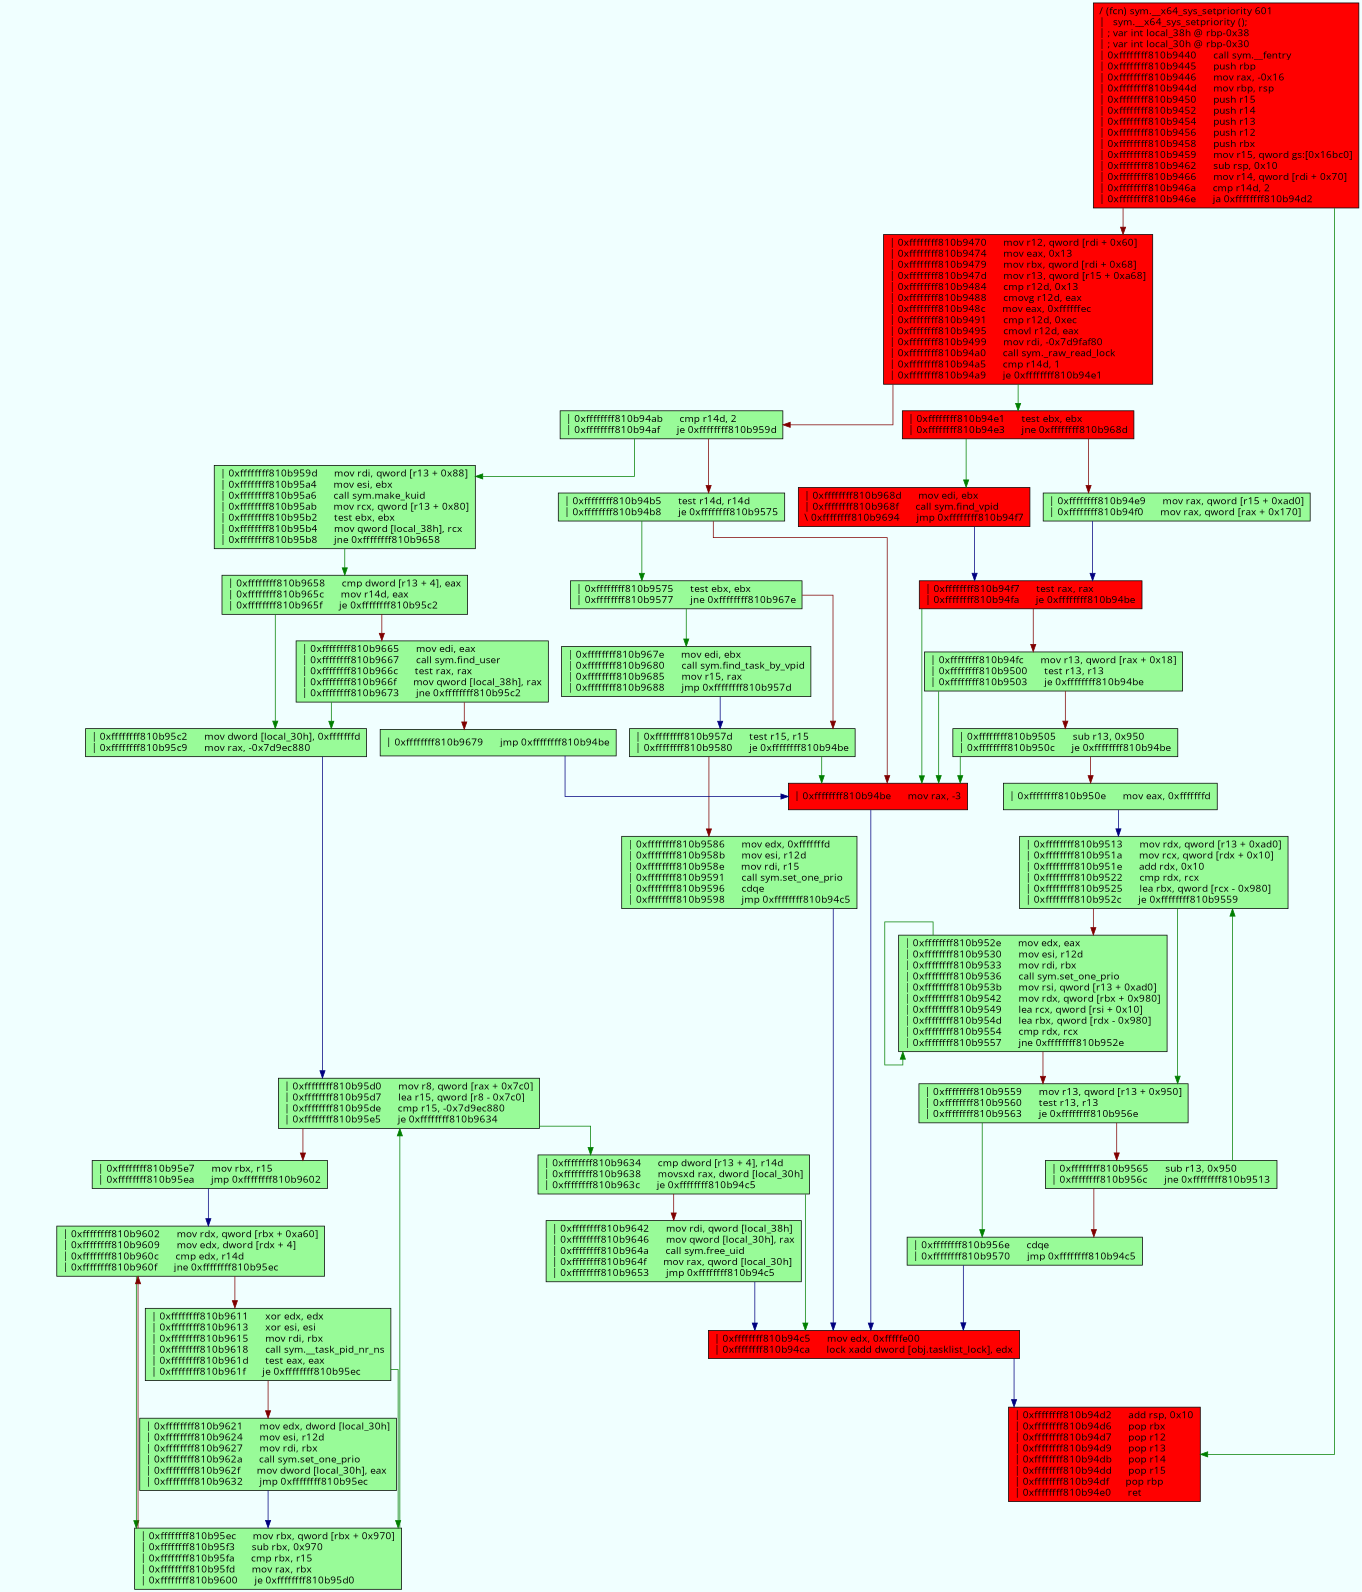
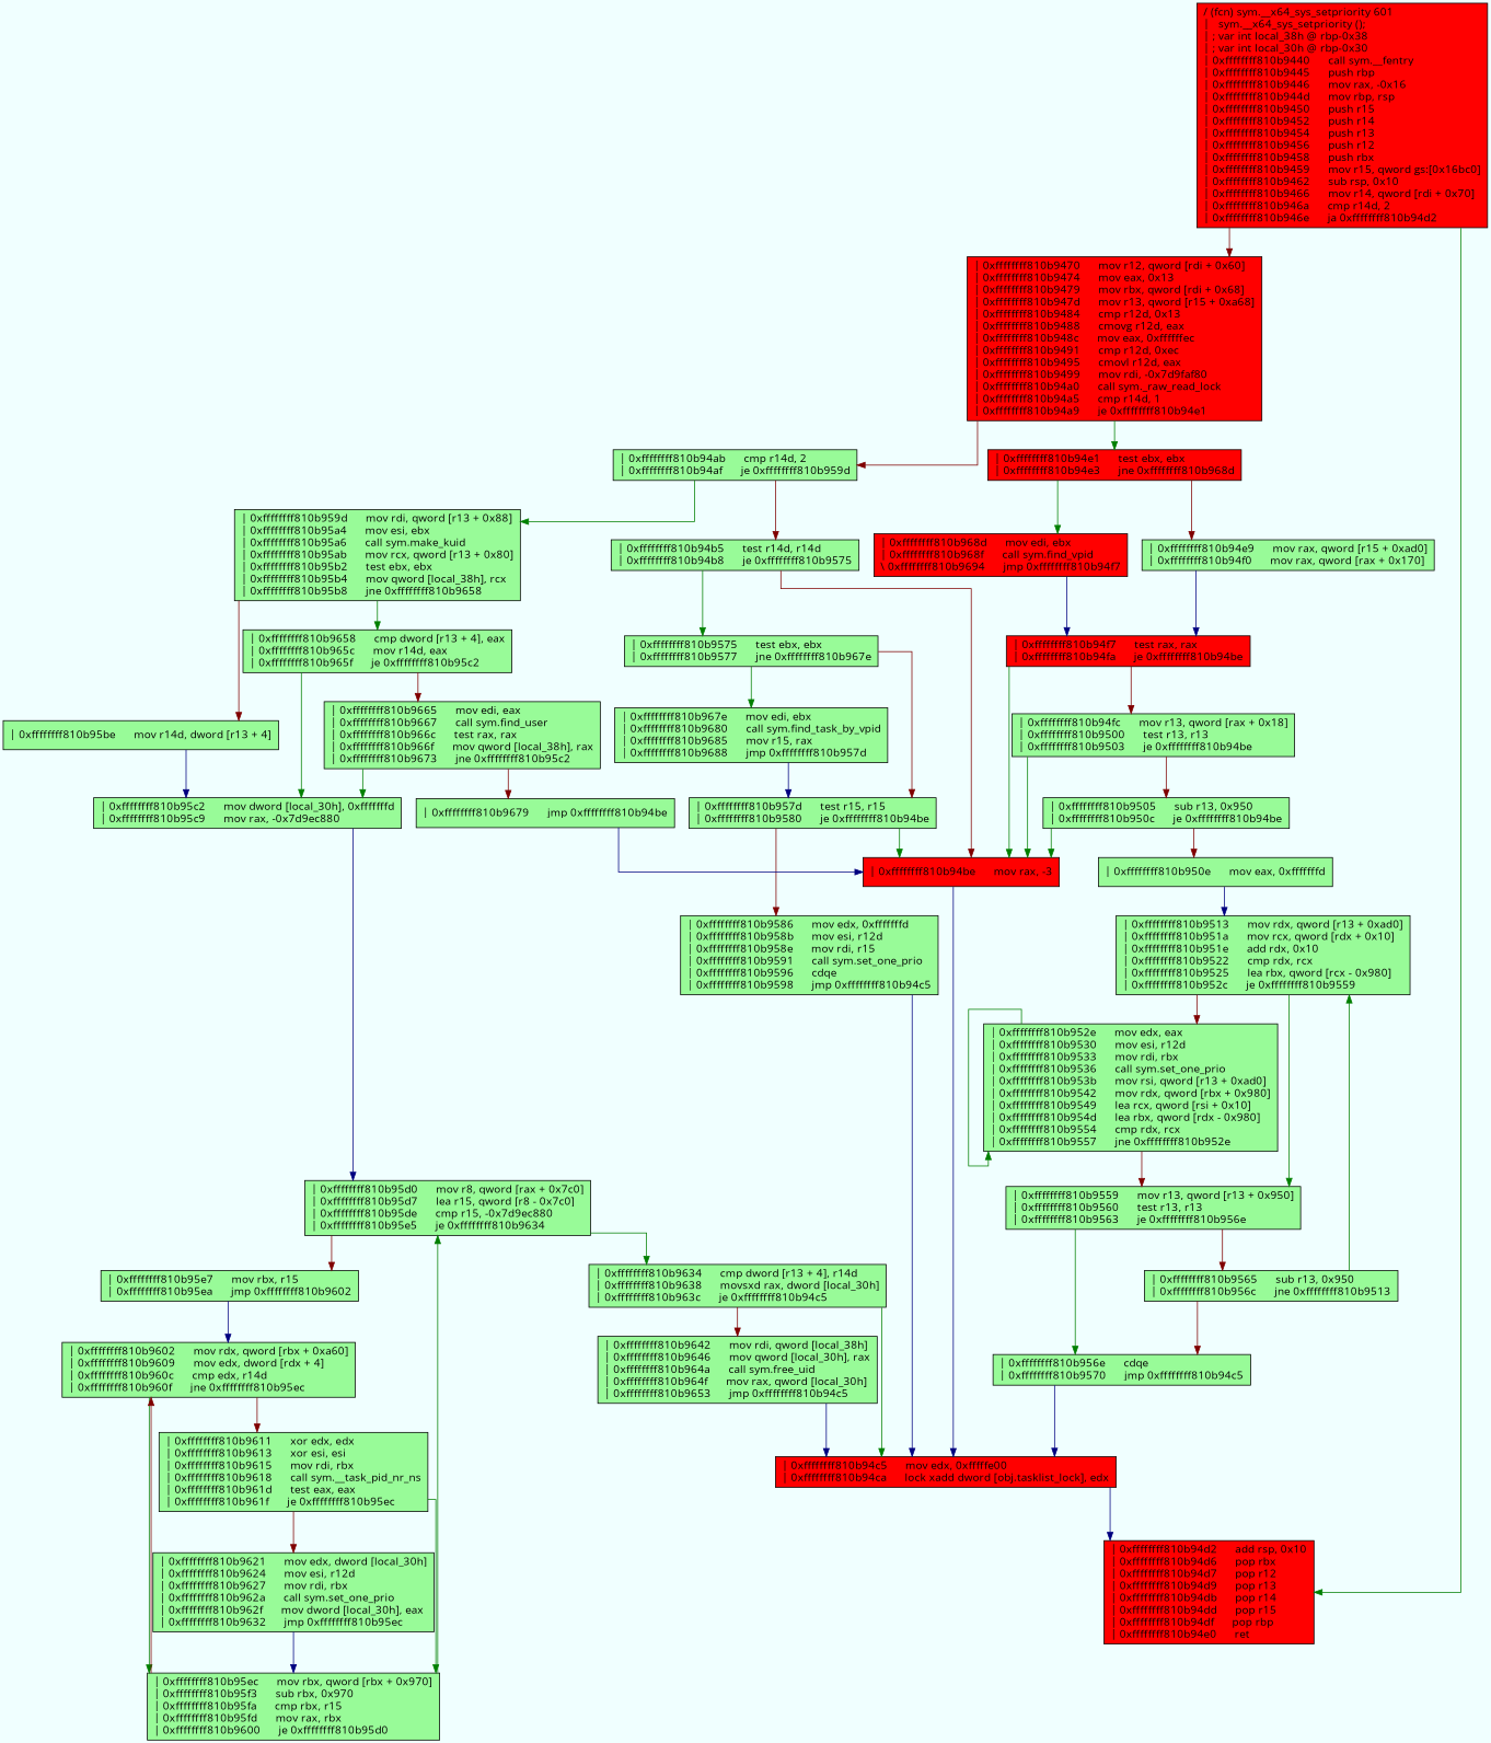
  digraph {
    bgcolor=azure
    fontname="Open Sans"
    fontsize=8
    splines=ortho
    node [color=black fillcolor=palegreen fontname="Open Sans" shape=box style=filled]
    edge [arrowhead=normal color="#007f00" fontname="Open Sans"]
    n1 [fillcolor=red label="/ (fcn) sym.__x64_sys_setpriority 601\l|   sym.__x64_sys_setpriority ();\l| ; var int local_38h @ rbp-0x38\l| ; var int local_30h @ rbp-0x30\l| 0xffffffff810b9440      call sym.__fentry\l| 0xffffffff810b9445      push rbp\l| 0xffffffff810b9446      mov rax, -0x16\l| 0xffffffff810b944d      mov rbp, rsp\l| 0xffffffff810b9450      push r15\l| 0xffffffff810b9452      push r14\l| 0xffffffff810b9454      push r13\l| 0xffffffff810b9456      push r12\l| 0xffffffff810b9458      push rbx\l| 0xffffffff810b9459      mov r15, qword gs:[0x16bc0]\l| 0xffffffff810b9462      sub rsp, 0x10\l| 0xffffffff810b9466      mov r14, qword [rdi + 0x70]\l| 0xffffffff810b946a      cmp r14d, 2\l| 0xffffffff810b946e      ja 0xffffffff810b94d2\l"]
    n2 [fillcolor=red label="| 0xffffffff810b94d2      add rsp, 0x10\l| 0xffffffff810b94d6      pop rbx\l| 0xffffffff810b94d7      pop r12\l| 0xffffffff810b94d9      pop r13\l| 0xffffffff810b94db      pop r14\l| 0xffffffff810b94dd      pop r15\l| 0xffffffff810b94df      pop rbp\l| 0xffffffff810b94e0      ret\l"]
    n3 [fillcolor=red label="| 0xffffffff810b9470      mov r12, qword [rdi + 0x60]\l| 0xffffffff810b9474      mov eax, 0x13\l| 0xffffffff810b9479      mov rbx, qword [rdi + 0x68]\l| 0xffffffff810b947d      mov r13, qword [r15 + 0xa68]\l| 0xffffffff810b9484      cmp r12d, 0x13\l| 0xffffffff810b9488      cmovg r12d, eax\l| 0xffffffff810b948c      mov eax, 0xffffffec\l| 0xffffffff810b9491      cmp r12d, 0xec\l| 0xffffffff810b9495      cmovl r12d, eax\l| 0xffffffff810b9499      mov rdi, -0x7d9faf80\l| 0xffffffff810b94a0      call sym._raw_read_lock\l| 0xffffffff810b94a5      cmp r14d, 1\l| 0xffffffff810b94a9      je 0xffffffff810b94e1\l"]
    n4 [fillcolor=red label="| 0xffffffff810b94e1      test ebx, ebx\l| 0xffffffff810b94e3      jne 0xffffffff810b968d\l"]
    n5 [label="| 0xffffffff810b94ab      cmp r14d, 2\l| 0xffffffff810b94af      je 0xffffffff810b959d\l"]
    n6 [fillcolor=red label="| 0xffffffff810b968d      mov edi, ebx\l| 0xffffffff810b968f      call sym.find_vpid\l\\ 0xffffffff810b9694      jmp 0xffffffff810b94f7\l"]
    n7 [label="| 0xffffffff810b94e9      mov rax, qword [r15 + 0xad0]\l| 0xffffffff810b94f0      mov rax, qword [rax + 0x170]\l"]
    n8 [label="| 0xffffffff810b959d      mov rdi, qword [r13 + 0x88]\l| 0xffffffff810b95a4      mov esi, ebx\l| 0xffffffff810b95a6      call sym.make_kuid\l| 0xffffffff810b95ab      mov rcx, qword [r13 + 0x80]\l| 0xffffffff810b95b2      test ebx, ebx\l| 0xffffffff810b95b4      mov qword [local_38h], rcx\l| 0xffffffff810b95b8      jne 0xffffffff810b9658\l"]
    n9 [label="| 0xffffffff810b94b5      test r14d, r14d\l| 0xffffffff810b94b8      je 0xffffffff810b9575\l"]
    n10 [fillcolor=red label="| 0xffffffff810b94f7      test rax, rax\l| 0xffffffff810b94fa      je 0xffffffff810b94be\l"]
    n11 [label="| 0xffffffff810b9658      cmp dword [r13 + 4], eax\l| 0xffffffff810b965c      mov r14d, eax\l| 0xffffffff810b965f      je 0xffffffff810b95c2\l"]
+   n12 [label="| 0xffffffff810b95be      mov r14d, dword [r13 + 4]\l"]
    n13 [label="| 0xffffffff810b9575      test ebx, ebx\l| 0xffffffff810b9577      jne 0xffffffff810b967e\l"]
    n14 [fillcolor=red label="| 0xffffffff810b94be      mov rax, -3\l"]
    n15 [label="| 0xffffffff810b95c2      mov dword [local_30h], 0xfffffffd\l| 0xffffffff810b95c9      mov rax, -0x7d9ec880\l"]
    n16 [label="| 0xffffffff810b9665      mov edi, eax\l| 0xffffffff810b9667      call sym.find_user\l| 0xffffffff810b966c      test rax, rax\l| 0xffffffff810b966f      mov qword [local_38h], rax\l| 0xffffffff810b9673      jne 0xffffffff810b95c2\l"]
    n17 [label="| 0xffffffff810b967e      mov edi, ebx\l| 0xffffffff810b9680      call sym.find_task_by_vpid\l| 0xffffffff810b9685      mov r15, rax\l| 0xffffffff810b9688      jmp 0xffffffff810b957d\l"]
    n18 [label="| 0xffffffff810b957d      test r15, r15\l| 0xffffffff810b9580      je 0xffffffff810b94be\l"]
    n19 [fillcolor=red label="| 0xffffffff810b94c5      mov edx, 0xfffffe00\l| 0xffffffff810b94ca      lock xadd dword [obj.tasklist_lock], edx\l"]
    n20 [label="| 0xffffffff810b9586      mov edx, 0xfffffffd\l| 0xffffffff810b958b      mov esi, r12d\l| 0xffffffff810b958e      mov rdi, r15\l| 0xffffffff810b9591      call sym.set_one_prio\l| 0xffffffff810b9596      cdqe\l| 0xffffffff810b9598      jmp 0xffffffff810b94c5\l"]
    n21 [label="| 0xffffffff810b94fc      mov r13, qword [rax + 0x18]\l| 0xffffffff810b9500      test r13, r13\l| 0xffffffff810b9503      je 0xffffffff810b94be\l"]
    n22 [label="| 0xffffffff810b9505      sub r13, 0x950\l| 0xffffffff810b950c      je 0xffffffff810b94be\l"]
    n23 [label="| 0xffffffff810b950e      mov eax, 0xfffffffd\l"]
    n24 [label="| 0xffffffff810b9513      mov rdx, qword [r13 + 0xad0]\l| 0xffffffff810b951a      mov rcx, qword [rdx + 0x10]\l| 0xffffffff810b951e      add rdx, 0x10\l| 0xffffffff810b9522      cmp rdx, rcx\l| 0xffffffff810b9525      lea rbx, qword [rcx - 0x980]\l| 0xffffffff810b952c      je 0xffffffff810b9559\l"]
    n25 [label="| 0xffffffff810b9559      mov r13, qword [r13 + 0x950]\l| 0xffffffff810b9560      test r13, r13\l| 0xffffffff810b9563      je 0xffffffff810b956e\l"]
    n26 [label="| 0xffffffff810b952e      mov edx, eax\l| 0xffffffff810b9530      mov esi, r12d\l| 0xffffffff810b9533      mov rdi, rbx\l| 0xffffffff810b9536      call sym.set_one_prio\l| 0xffffffff810b953b      mov rsi, qword [r13 + 0xad0]\l| 0xffffffff810b9542      mov rdx, qword [rbx + 0x980]\l| 0xffffffff810b9549      lea rcx, qword [rsi + 0x10]\l| 0xffffffff810b954d      lea rbx, qword [rdx - 0x980]\l| 0xffffffff810b9554      cmp rdx, rcx\l| 0xffffffff810b9557      jne 0xffffffff810b952e\l"]
    n27 [label="| 0xffffffff810b956e      cdqe\l| 0xffffffff810b9570      jmp 0xffffffff810b94c5\l"]
    n28 [label="| 0xffffffff810b9565      sub r13, 0x950\l| 0xffffffff810b956c      jne 0xffffffff810b9513\l"]
    n29 [label="| 0xffffffff810b95d0      mov r8, qword [rax + 0x7c0]\l| 0xffffffff810b95d7      lea r15, qword [r8 - 0x7c0]\l| 0xffffffff810b95de      cmp r15, -0x7d9ec880\l| 0xffffffff810b95e5      je 0xffffffff810b9634\l"]
    n30 [label="| 0xffffffff810b9679      jmp 0xffffffff810b94be\l"]
    n31 [label="| 0xffffffff810b9634      cmp dword [r13 + 4], r14d\l| 0xffffffff810b9638      movsxd rax, dword [local_30h]\l| 0xffffffff810b963c      je 0xffffffff810b94c5\l"]
    n32 [label="| 0xffffffff810b95e7      mov rbx, r15\l| 0xffffffff810b95ea      jmp 0xffffffff810b9602\l"]
    n33 [label="| 0xffffffff810b9642      mov rdi, qword [local_38h]\l| 0xffffffff810b9646      mov qword [local_30h], rax\l| 0xffffffff810b964a      call sym.free_uid\l| 0xffffffff810b964f      mov rax, qword [local_30h]\l| 0xffffffff810b9653      jmp 0xffffffff810b94c5\l"]
    n34 [label="| 0xffffffff810b9602      mov rdx, qword [rbx + 0xa60]\l| 0xffffffff810b9609      mov edx, dword [rdx + 4]\l| 0xffffffff810b960c      cmp edx, r14d\l| 0xffffffff810b960f      jne 0xffffffff810b95ec\l"]
    n35 [label="| 0xffffffff810b95ec      mov rbx, qword [rbx + 0x970]\l| 0xffffffff810b95f3      sub rbx, 0x970\l| 0xffffffff810b95fa      cmp rbx, r15\l| 0xffffffff810b95fd      mov rax, rbx\l| 0xffffffff810b9600      je 0xffffffff810b95d0\l"]
    n36 [label="| 0xffffffff810b9611      xor edx, edx\l| 0xffffffff810b9613      xor esi, esi\l| 0xffffffff810b9615      mov rdi, rbx\l| 0xffffffff810b9618      call sym.__task_pid_nr_ns\l| 0xffffffff810b961d      test eax, eax\l| 0xffffffff810b961f      je 0xffffffff810b95ec\l"]
    n37 [label="| 0xffffffff810b9621      mov edx, dword [local_30h]\l| 0xffffffff810b9624      mov esi, r12d\l| 0xffffffff810b9627      mov rdi, rbx\l| 0xffffffff810b962a      call sym.set_one_prio\l| 0xffffffff810b962f      mov dword [local_30h], eax\l| 0xffffffff810b9632      jmp 0xffffffff810b95ec\l"]
    n1 -> n2
    n1 -> n3 [color="#7f0000"]
    n3 -> n4
    n3 -> n5 [color="#7f0000"]
    n4 -> n6
    n4 -> n7 [color="#7f0000"]
    n5 -> n8
    n5 -> n9 [color="#7f0000"]
    n6 -> n10 [color="#00007f"]
    n7 -> n10 [color="#00007f"]
    n8 -> n11
+   n8 -> n12 [color="#7f0000"]
    n9 -> n13
    n9 -> n14 [color="#7f0000"]
    n10 -> n14
    n10 -> n21 [color="#7f0000"]
    n11 -> n15
    n11 -> n16 [color="#7f0000"]
+   n12 -> n15 [color="#00007f"]
    n13 -> n17
    n13 -> n18 [color="#7f0000"]
    n14 -> n19 [color="#00007f"]
    n15 -> n29 [color="#00007f"]
    n16 -> n15
    n16 -> n30 [color="#7f0000"]
    n17 -> n18 [color="#00007f"]
    n18 -> n14
    n18 -> n20 [color="#7f0000"]
    n19 -> n2 [color="#00007f"]
    n20 -> n19 [color="#00007f"]
    n21 -> n14
    n21 -> n22 [color="#7f0000"]
    n22 -> n14
    n22 -> n23 [color="#7f0000"]
    n23 -> n24 [color="#00007f"]
    n24 -> n25
    n24 -> n26 [color="#7f0000"]
    n25 -> n27
    n25 -> n28 [color="#7f0000"]
    n26 -> n25 [color="#7f0000"]
    n26 -> n26
    n27 -> n19 [color="#00007f"]
    n28 -> n24
    n28 -> n27 [color="#7f0000"]
    n29 -> n31
    n29 -> n32 [color="#7f0000"]
    n30 -> n14 [color="#00007f"]
    n31 -> n19
    n31 -> n33 [color="#7f0000"]
    n32 -> n34 [color="#00007f"]
    n33 -> n19 [color="#00007f"]
    n34 -> n35
    n34 -> n36 [color="#7f0000"]
    n35 -> n29
    n35 -> n34 [color="#7f0000"]
    n36 -> n35
    n36 -> n37 [color="#7f0000"]
    n37 -> n35 [color="#00007f"]
  }
